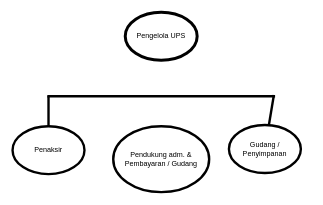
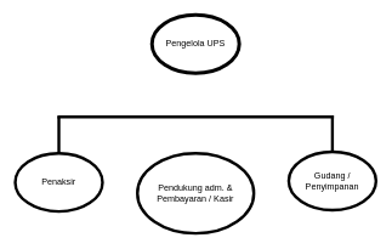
  <mxCell id="0" />
  <mxCell id="1" parent="0" />
  <mxCell id="2" value="Pengelola UPS" style="ellipse;whiteSpace=wrap;html=1;strokeWidth=5;" parent="1" vertex="1"><mxGeometry x="208" y="20" width="120" height="80" as="geometry" /></mxCell>
- <mxCell id="3" value="Pendukung adm. &amp;amp; Pembayaran / Gudang" style="ellipse;whiteSpace=wrap;html=1;strokeWidth=4;" parent="1" vertex="1"><mxGeometry x="188" y="210" width="160" height="110" as="geometry" /></mxCell>
- <mxCell id="4" value="Gudang / Penyimpanan" style="ellipse;whiteSpace=wrap;html=1;strokeWidth=4;" parent="1" vertex="1"><mxGeometry x="381" y="208" width="120" height="80" as="geometry" /></mxCell>
+ <mxCell id="3" value="Pendukung adm. &amp;amp; Pembayaran / Kasir" style="ellipse;whiteSpace=wrap;html=1;strokeWidth=4;" parent="1" vertex="1"><mxGeometry x="188" y="210" width="160" height="110" as="geometry" /></mxCell>
+ <mxCell id="4" value="Gudang / Penyimpanan" style="ellipse;whiteSpace=wrap;html=1;strokeWidth=4;" parent="1" vertex="1"><mxGeometry x="396" y="208" width="120" height="80" as="geometry" /></mxCell>
  <mxCell id="5" value="Penaksir" style="ellipse;whiteSpace=wrap;html=1;strokeWidth=4;" parent="1" vertex="1"><mxGeometry x="20" y="210" width="120" height="80" as="geometry" /></mxCell>
  <mxCell id="6" value="" style="endArrow=none;html=1;rounded=0;strokeWidth=4;" parent="1" source="4" edge="1"><mxGeometry width="50" height="50" relative="1" as="geometry"><mxPoint x="456" y="178" as="sourcePoint" /><mxPoint x="456" y="158" as="targetPoint" /></mxGeometry></mxCell>
  <mxCell id="7" value="" style="endArrow=none;html=1;rounded=0;endSize=4;strokeWidth=4;" parent="1" edge="1"><mxGeometry width="50" height="50" relative="1" as="geometry"><mxPoint x="78" y="160" as="sourcePoint" /><mxPoint x="458" y="160" as="targetPoint" /></mxGeometry></mxCell>
  <mxCell id="8" value="" style="endArrow=none;html=1;rounded=0;strokeWidth=4;" parent="1" edge="1"><mxGeometry width="50" height="50" relative="1" as="geometry"><mxPoint x="80" y="210" as="sourcePoint" /><mxPoint x="80" y="160" as="targetPoint" /></mxGeometry></mxCell>
